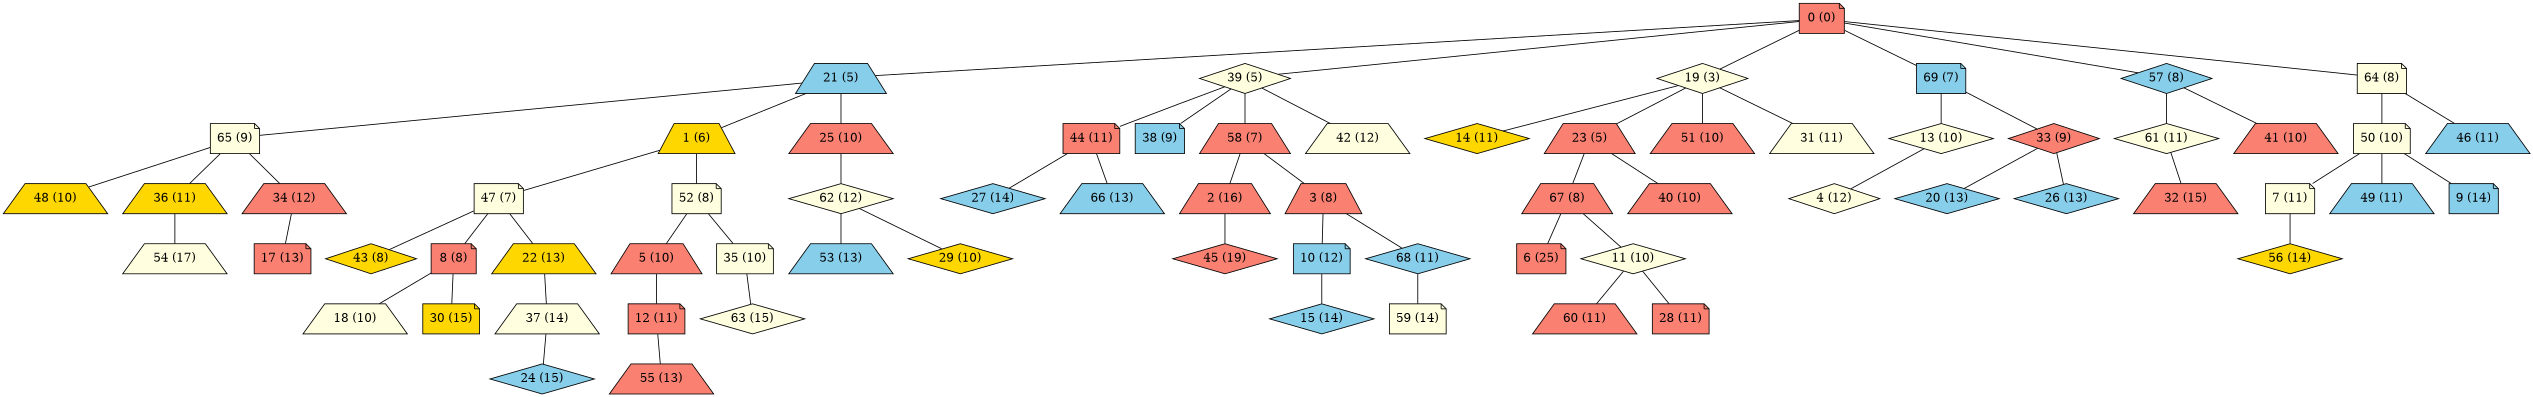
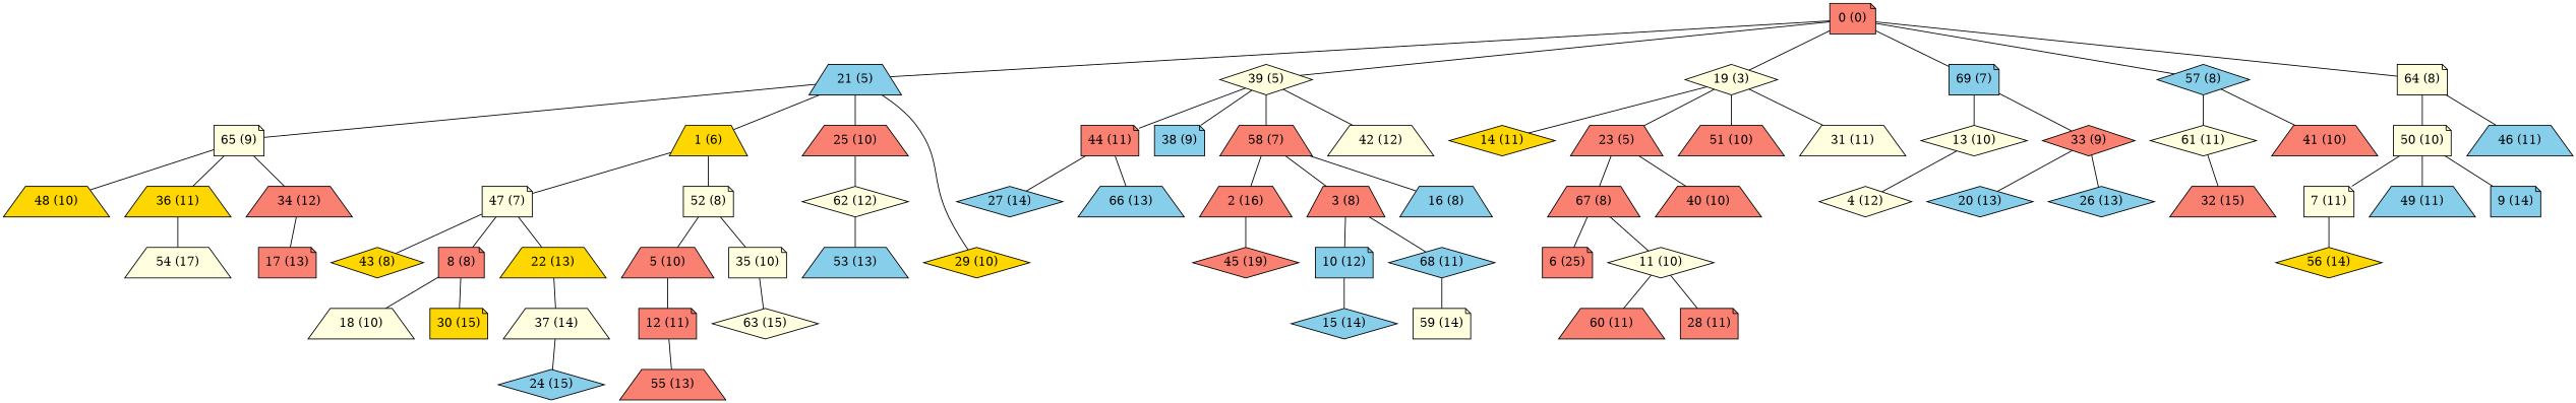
  graph {
    node [fillcolor=salmon shape=trapezium style=filled]
    "47 (7)" [fillcolor=lightyellow shape=note]
    "43 (8)" [fillcolor=gold shape=diamond]
    "8 (8)" [shape=note]
    "22 (13)" [fillcolor=gold]
    "18 (10)" [fillcolor=lightyellow]
    n6 [fillcolor=gold label="30 (15)" shape=note]
    "37 (14)" [fillcolor=lightyellow]
    "45 (19)" [shape=diamond]
    "2 (16)"
    "65 (9)" [fillcolor=lightyellow shape=note]
    "48 (10)" [fillcolor=gold]
    "36 (11)" [fillcolor=gold]
    "34 (12)"
    "54 (17)" [fillcolor=lightyellow]
    "17 (13)" [shape=note]
    "13 (10)" [fillcolor=lightyellow shape=diamond]
    "4 (12)" [fillcolor=lightyellow shape=diamond]
    "21 (5)" [fillcolor=skyblue]
    "1 (6)" [fillcolor=gold]
    "25 (10)"
    "29 (10)" [fillcolor=gold shape=diamond]
    "52 (8)" [fillcolor=lightyellow shape=note]
    "62 (12)" [fillcolor=lightyellow shape=diamond]
    "5 (10)"
    "35 (10)" [fillcolor=lightyellow shape=note]
    "12 (11)" [shape=note]
    "55 (13)"
    "50 (10)" [fillcolor=lightyellow shape=note]
    "7 (11)" [fillcolor=lightyellow shape=note]
    "49 (11)" [fillcolor=skyblue]
    "9 (14)" [fillcolor=skyblue shape=note]
    "56 (14)" [fillcolor=gold shape=diamond]
    "44 (11)" [shape=note]
    "27 (14)" [fillcolor=skyblue shape=diamond]
    "66 (13)" [fillcolor=skyblue]
    "6 (25)" [shape=note]
    "67 (8)"
    "11 (10)" [fillcolor=lightyellow shape=diamond]
    "60 (11)"
    "28 (11)" [shape=note]
    "53 (13)" [fillcolor=skyblue]
    "24 (15)" [fillcolor=skyblue shape=diamond]
    "10 (12)" [fillcolor=skyblue shape=note]
    "15 (14)" [fillcolor=skyblue shape=diamond]
    "39 (5)" [fillcolor=lightyellow shape=diamond]
    "38 (9)" [fillcolor=skyblue shape=note]
    "58 (7)"
    "42 (12)" [fillcolor=lightyellow]
    "3 (8)"
+   "16 (8)" [fillcolor=skyblue]
    "68 (11)" [fillcolor=skyblue shape=diamond]
    "59 (14)" [fillcolor=lightyellow shape=note]
    "19 (3)" [fillcolor=lightyellow shape=diamond]
    "14 (11)" [fillcolor=gold shape=diamond]
    "23 (5)"
    "51 (10)"
    "31 (11)" [fillcolor=lightyellow]
    "40 (10)"
    "0 (0)" [shape=note]
    "69 (7)" [fillcolor=skyblue shape=note]
    "57 (8)" [fillcolor=skyblue shape=diamond]
    "64 (8)" [fillcolor=lightyellow shape=note]
    "33 (9)" [shape=diamond]
    "61 (11)" [fillcolor=lightyellow shape=diamond]
    "41 (10)"
    "46 (11)" [fillcolor=skyblue]
    "20 (13)" [fillcolor=skyblue shape=diamond]
    "26 (13)" [fillcolor=skyblue shape=diamond]
    "63 (15)" [fillcolor=lightyellow shape=diamond]
    "32 (15)"
    "47 (7)" -- "43 (8)"
    "47 (7)" -- "8 (8)"
    "47 (7)" -- "22 (13)"
    "8 (8)" -- "18 (10)"
    "8 (8)" -- n6
    "22 (13)" -- "37 (14)"
    "37 (14)" -- "24 (15)"
    "2 (16)" -- "45 (19)"
    "65 (9)" -- "48 (10)"
    "65 (9)" -- "36 (11)"
    "65 (9)" -- "34 (12)"
    "36 (11)" -- "54 (17)"
    "34 (12)" -- "17 (13)"
    "13 (10)" -- "4 (12)"
    "21 (5)" -- "65 (9)"
    "21 (5)" -- "1 (6)"
    "21 (5)" -- "25 (10)"
-   "62 (12)" -- "29 (10)"
+   "21 (5)" -- "29 (10)"
    "1 (6)" -- "47 (7)"
    "1 (6)" -- "52 (8)"
    "25 (10)" -- "62 (12)"
    "52 (8)" -- "5 (10)"
    "52 (8)" -- "35 (10)"
    "62 (12)" -- "53 (13)"
    "5 (10)" -- "12 (11)"
    "35 (10)" -- "63 (15)"
    "12 (11)" -- "55 (13)"
    "50 (10)" -- "7 (11)"
    "50 (10)" -- "49 (11)"
    "50 (10)" -- "9 (14)"
    "7 (11)" -- "56 (14)"
    "44 (11)" -- "27 (14)"
    "44 (11)" -- "66 (13)"
    "67 (8)" -- "6 (25)"
    "67 (8)" -- "11 (10)"
    "11 (10)" -- "60 (11)"
    "11 (10)" -- "28 (11)"
    "10 (12)" -- "15 (14)"
    "39 (5)" -- "44 (11)"
    "39 (5)" -- "38 (9)"
    "39 (5)" -- "58 (7)"
    "39 (5)" -- "42 (12)"
    "58 (7)" -- "2 (16)"
    "58 (7)" -- "3 (8)"
+   "58 (7)" -- "16 (8)"
    "3 (8)" -- "10 (12)"
    "3 (8)" -- "68 (11)"
    "68 (11)" -- "59 (14)"
    "19 (3)" -- "14 (11)"
    "19 (3)" -- "23 (5)"
    "19 (3)" -- "51 (10)"
    "19 (3)" -- "31 (11)"
    "23 (5)" -- "67 (8)"
    "23 (5)" -- "40 (10)"
    "0 (0)" -- "21 (5)"
    "0 (0)" -- "39 (5)"
    "0 (0)" -- "19 (3)"
    "0 (0)" -- "69 (7)"
    "0 (0)" -- "57 (8)"
    "0 (0)" -- "64 (8)"
    "69 (7)" -- "13 (10)"
    "69 (7)" -- "33 (9)"
    "57 (8)" -- "61 (11)"
    "57 (8)" -- "41 (10)"
    "64 (8)" -- "50 (10)"
    "64 (8)" -- "46 (11)"
    "33 (9)" -- "20 (13)"
    "33 (9)" -- "26 (13)"
    "61 (11)" -- "32 (15)"
  }
